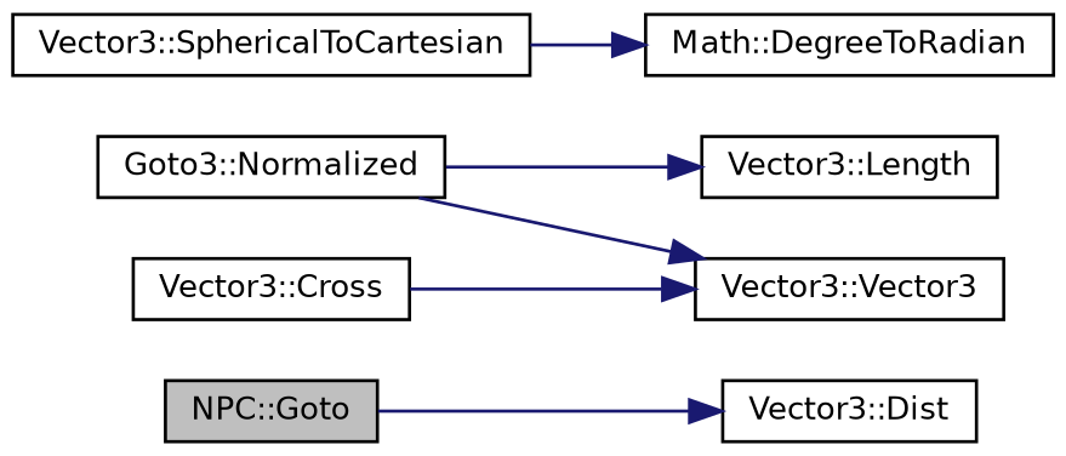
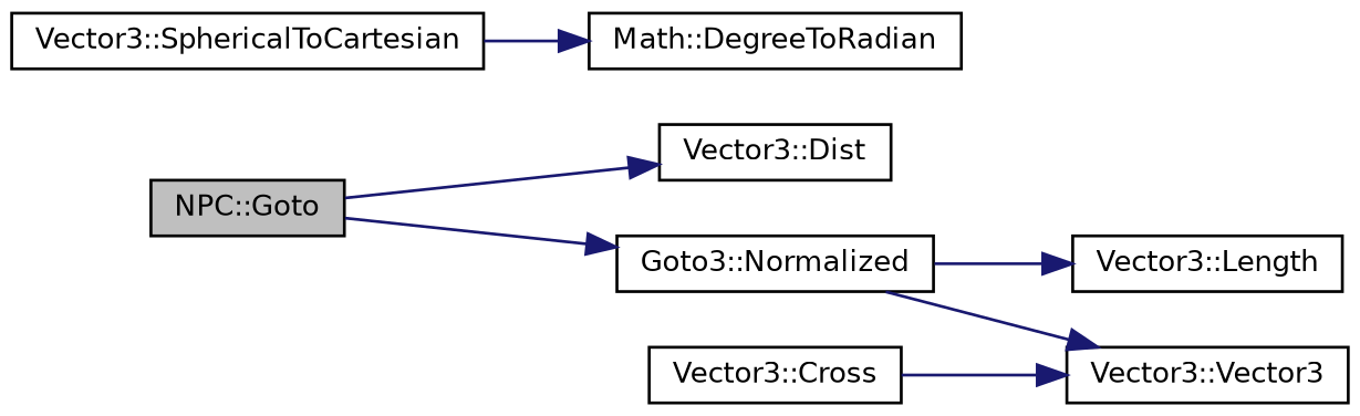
  digraph {
    rankdir=LR
    node [color=black fontname=Helvetica fontsize=10 shape=record]
    edge [color=midnightblue fontname=Helvetica fontsize=10 labelfontname=Helvetica labelfontsize=10 style=solid]
    n1 [fillcolor=grey75 fontcolor=black height=0.2 label="NPC::Goto" style=filled width=0.4]
    n2 [height=0.2 label="Vector3::Dist" width=0.4]
    n3 [height=0.2 label="Goto3::Normalized" width=0.4]
    n4 [height=0.2 label="Vector3::Length" width=0.4]
    n5 [height=0.2 label="Vector3::Vector3" width=0.4]
    n6 [height=0.2 label="Vector3::SphericalToCartesian" width=0.4]
    n7 [height=0.2 label="Math::DegreeToRadian" width=0.4]
    n8 [height=0.2 label="Vector3::Cross" width=0.4]
    n1 -> n2
+   n1 -> n3
    n3 -> n4
    n3 -> n5
    n6 -> n7
    n8 -> n5
  }
